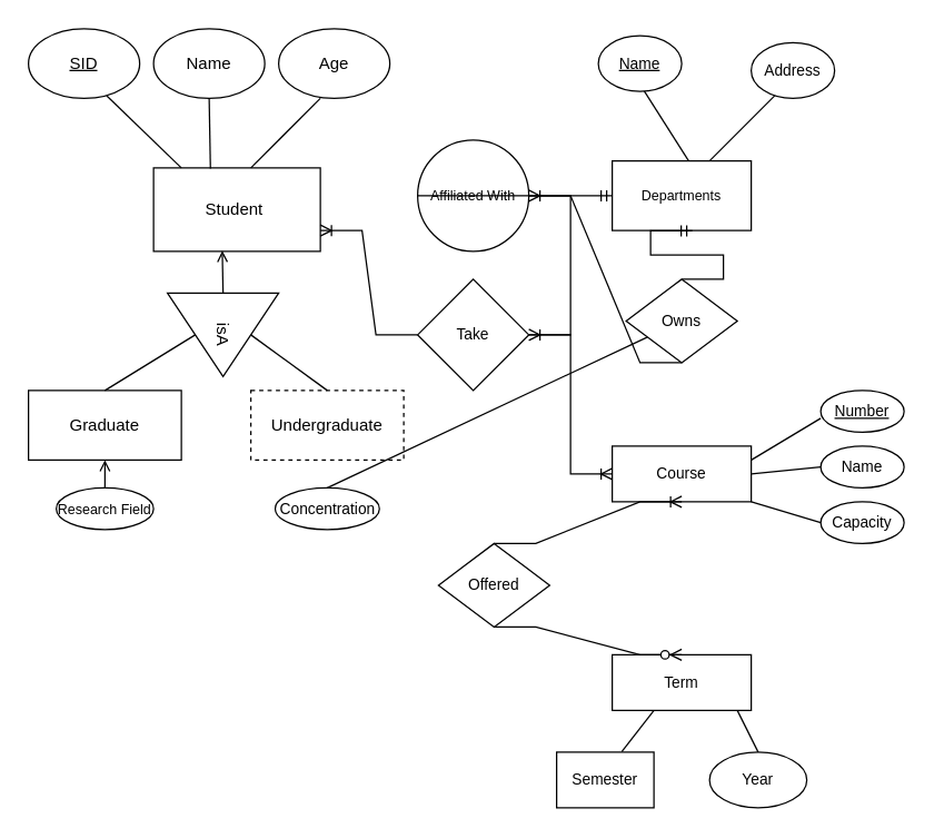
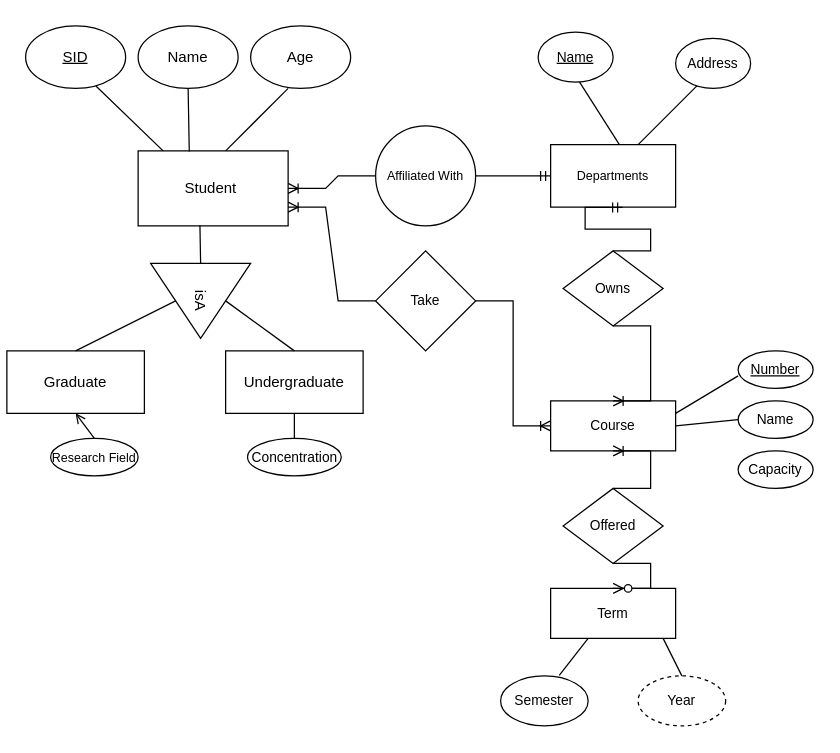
  <mxCell id="0" />
  <mxCell id="1" parent="0" />
  <mxCell id="2" value="Student&amp;nbsp;" style="rounded=0;whiteSpace=wrap;html=1;" vertex="1" parent="1"><mxGeometry x="110" y="120" width="120" height="60" as="geometry" /></mxCell>
  <mxCell id="3" value="&lt;u&gt;SID&lt;/u&gt;" style="ellipse;whiteSpace=wrap;html=1;" vertex="1" parent="1"><mxGeometry x="20" y="20" width="80" height="50" as="geometry" /></mxCell>
  <mxCell id="4" value="Name" style="ellipse;whiteSpace=wrap;html=1;" vertex="1" parent="1"><mxGeometry x="110" y="20" width="80" height="50" as="geometry" /></mxCell>
  <mxCell id="5" value="Age" style="ellipse;whiteSpace=wrap;html=1;" vertex="1" parent="1"><mxGeometry x="200" y="20" width="80" height="50" as="geometry" /></mxCell>
  <mxCell id="6" value="" style="endArrow=none;html=1;rounded=0;" edge="1" parent="1"><mxGeometry width="50" height="50" relative="1" as="geometry"><mxPoint x="180" y="120" as="sourcePoint" /><mxPoint x="230" y="70" as="targetPoint" /></mxGeometry></mxCell>
  <mxCell id="7" value="" style="endArrow=none;html=1;rounded=0;entryX=0.5;entryY=1;entryDx=0;entryDy=0;exitX=0.341;exitY=0.007;exitDx=0;exitDy=0;exitPerimeter=0;" edge="1" parent="1" source="2" target="4"><mxGeometry width="50" height="50" relative="1" as="geometry"><mxPoint x="115" y="120" as="sourcePoint" /><mxPoint x="165" y="70" as="targetPoint" /></mxGeometry></mxCell>
  <mxCell id="8" value="" style="endArrow=none;html=1;rounded=0;entryX=0.703;entryY=0.963;entryDx=0;entryDy=0;entryPerimeter=0;" edge="1" parent="1" target="3"><mxGeometry width="50" height="50" relative="1" as="geometry"><mxPoint x="130" y="120" as="sourcePoint" /><mxPoint x="80" y="70" as="targetPoint" /></mxGeometry></mxCell>
  <mxCell id="9" value="isA" style="triangle;whiteSpace=wrap;html=1;rotation=90;" vertex="1" parent="1"><mxGeometry x="130" y="200" width="60" height="80" as="geometry" /></mxCell>
- <mxCell id="10" value="" style="endArrow=open;html=1;rounded=0;exitX=0;exitY=0.5;exitDx=0;exitDy=0;entryX=0.412;entryY=0.993;entryDx=0;entryDy=0;entryPerimeter=0;" edge="1" parent="1" source="9" target="2"><mxGeometry width="50" height="50" relative="1" as="geometry"><mxPoint x="125" y="230" as="sourcePoint" /><mxPoint x="175" y="180" as="targetPoint" /></mxGeometry></mxCell>
- <mxCell id="11" value="Graduate" style="rounded=0;whiteSpace=wrap;html=1;" vertex="1" parent="1"><mxGeometry x="20" y="280" width="110" height="50" as="geometry" /></mxCell>
- <mxCell id="12" value="Undergraduate" style="rounded=0;whiteSpace=wrap;html=1;dashed=1;" vertex="1" parent="1"><mxGeometry x="180" y="280" width="110" height="50" as="geometry" /></mxCell>
+ <mxCell id="10" value="" style="endArrow=none;html=1;rounded=0;exitX=0;exitY=0.5;exitDx=0;exitDy=0;entryX=0.412;entryY=0.993;entryDx=0;entryDy=0;entryPerimeter=0;" edge="1" parent="1" source="9" target="2"><mxGeometry width="50" height="50" relative="1" as="geometry"><mxPoint x="125" y="230" as="sourcePoint" /><mxPoint x="175" y="180" as="targetPoint" /></mxGeometry></mxCell>
+ <mxCell id="11" value="Graduate" style="rounded=0;whiteSpace=wrap;html=1;" vertex="1" parent="1"><mxGeometry x="5" y="280" width="110" height="50" as="geometry" /></mxCell>
+ <mxCell id="12" value="Undergraduate" style="rounded=0;whiteSpace=wrap;html=1;" vertex="1" parent="1"><mxGeometry x="180" y="280" width="110" height="50" as="geometry" /></mxCell>
  <mxCell id="13" value="&lt;font style=&quot;font-size: 10px&quot;&gt;Research Field&lt;/font&gt;" style="ellipse;whiteSpace=wrap;html=1;" vertex="1" parent="1"><mxGeometry x="40" y="350" width="70" height="30" as="geometry" /></mxCell>
  <mxCell id="14" value="&lt;font style=&quot;font-size: 11px&quot;&gt;Concentration&lt;/font&gt;" style="ellipse;whiteSpace=wrap;html=1;" vertex="1" parent="1"><mxGeometry x="197.5" y="350" width="75" height="30" as="geometry" /></mxCell>
  <mxCell id="15" value="" style="endArrow=open;html=1;rounded=0;fontSize=10;entryX=0.5;entryY=1;entryDx=0;entryDy=0;exitX=0.5;exitY=0;exitDx=0;exitDy=0;" edge="1" parent="1" source="13" target="11"><mxGeometry width="50" height="50" relative="1" as="geometry"><mxPoint x="50" y="360" as="sourcePoint" /><mxPoint x="100" y="310" as="targetPoint" /></mxGeometry></mxCell>
- <mxCell id="16" value="" style="endArrow=none;html=1;rounded=0;fontSize=10;exitX=0.5;exitY=0;exitDx=0;exitDy=0;" edge="1" parent="1" source="14" target="23"><mxGeometry width="50" height="50" relative="1" as="geometry"><mxPoint x="190" y="380" as="sourcePoint" /><mxPoint x="240" y="330" as="targetPoint" /></mxGeometry></mxCell>
+ <mxCell id="16" value="" style="endArrow=none;html=1;rounded=0;fontSize=10;exitX=0.5;exitY=0;exitDx=0;exitDy=0;entryX=0.5;entryY=1;entryDx=0;entryDy=0;" edge="1" parent="1" source="14" target="12"><mxGeometry width="50" height="50" relative="1" as="geometry"><mxPoint x="190" y="380" as="sourcePoint" /><mxPoint x="240" y="330" as="targetPoint" /></mxGeometry></mxCell>
  <mxCell id="17" value="Affiliated With" style="ellipse;whiteSpace=wrap;html=1;fontSize=10;" vertex="1" parent="1"><mxGeometry x="300" y="100" width="80" height="80" as="geometry" /></mxCell>
  <mxCell id="18" value="Departments" style="rounded=0;whiteSpace=wrap;html=1;fontSize=10;" vertex="1" parent="1"><mxGeometry x="440" y="115" width="100" height="50" as="geometry" /></mxCell>
  <mxCell id="19" value="" style="endArrow=none;html=1;rounded=0;fontSize=10;" edge="1" parent="1"><mxGeometry width="50" height="50" relative="1" as="geometry"><mxPoint x="510" y="115" as="sourcePoint" /><mxPoint x="560" y="65" as="targetPoint" /></mxGeometry></mxCell>
  <mxCell id="20" value="&lt;font style=&quot;font-size: 11px&quot;&gt;Address&lt;/font&gt;" style="ellipse;whiteSpace=wrap;html=1;fontSize=10;" vertex="1" parent="1"><mxGeometry x="540" y="30" width="60" height="40" as="geometry" /></mxCell>
  <mxCell id="21" value="" style="endArrow=none;html=1;rounded=0;fontSize=10;" edge="1" parent="1"><mxGeometry width="50" height="50" relative="1" as="geometry"><mxPoint x="495" y="115" as="sourcePoint" /><mxPoint x="460" y="60" as="targetPoint" /></mxGeometry></mxCell>
  <mxCell id="22" value="&lt;span style=&quot;font-size: 11px&quot;&gt;&lt;u&gt;Name&lt;/u&gt;&lt;/span&gt;" style="ellipse;whiteSpace=wrap;html=1;fontSize=10;" vertex="1" parent="1"><mxGeometry x="430" y="25" width="60" height="40" as="geometry" /></mxCell>
  <mxCell id="23" value="Owns" style="rhombus;whiteSpace=wrap;html=1;fontSize=11;" vertex="1" parent="1"><mxGeometry x="450" y="200" width="80" height="60" as="geometry" /></mxCell>
  <mxCell id="24" value="Course" style="whiteSpace=wrap;html=1;fontSize=11;" vertex="1" parent="1"><mxGeometry x="440" y="320" width="100" height="40" as="geometry" /></mxCell>
- <mxCell id="25" value="Offered" style="rhombus;whiteSpace=wrap;html=1;fontSize=11;" vertex="1" parent="1"><mxGeometry x="315" y="390" width="80" height="60" as="geometry" /></mxCell>
+ <mxCell id="25" value="Offered" style="rhombus;whiteSpace=wrap;html=1;fontSize=11;" vertex="1" parent="1"><mxGeometry x="450" y="390" width="80" height="60" as="geometry" /></mxCell>
  <mxCell id="26" value="Term" style="rounded=0;whiteSpace=wrap;html=1;fontSize=11;" vertex="1" parent="1"><mxGeometry x="440" y="470" width="100" height="40" as="geometry" /></mxCell>
- <mxCell id="27" value="Semester" style="whiteSpace=wrap;html=1;fontSize=11;rounded=0;" vertex="1" parent="1"><mxGeometry x="400" y="540" width="70" height="40" as="geometry" /></mxCell>
- <mxCell id="28" value="Year" style="ellipse;whiteSpace=wrap;html=1;fontSize=11;" vertex="1" parent="1"><mxGeometry x="510" y="540" width="70" height="40" as="geometry" /></mxCell>
+ <mxCell id="27" value="Semester" style="ellipse;whiteSpace=wrap;html=1;fontSize=11;" vertex="1" parent="1"><mxGeometry x="400" y="540" width="70" height="40" as="geometry" /></mxCell>
+ <mxCell id="28" value="Year" style="ellipse;whiteSpace=wrap;html=1;fontSize=11;dashed=1;" vertex="1" parent="1"><mxGeometry x="510" y="540" width="70" height="40" as="geometry" /></mxCell>
  <mxCell id="29" value="" style="endArrow=none;html=1;rounded=0;fontSize=11;exitX=0.5;exitY=0;exitDx=0;exitDy=0;" edge="1" parent="1" source="12"><mxGeometry width="50" height="50" relative="1" as="geometry"><mxPoint x="180" y="270" as="sourcePoint" /><mxPoint x="180" y="240" as="targetPoint" /></mxGeometry></mxCell>
  <mxCell id="30" value="" style="endArrow=none;html=1;rounded=0;fontSize=11;exitX=0.5;exitY=0;exitDx=0;exitDy=0;" edge="1" parent="1" source="11"><mxGeometry width="50" height="50" relative="1" as="geometry"><mxPoint x="90" y="280" as="sourcePoint" /><mxPoint x="140" y="240" as="targetPoint" /></mxGeometry></mxCell>
  <mxCell id="31" value="&lt;u&gt;Number&lt;/u&gt;" style="ellipse;whiteSpace=wrap;html=1;fontSize=11;" vertex="1" parent="1"><mxGeometry x="590" y="280" width="60" height="30" as="geometry" /></mxCell>
  <mxCell id="32" value="Capacity" style="ellipse;whiteSpace=wrap;html=1;fontSize=11;" vertex="1" parent="1"><mxGeometry x="590" y="360" width="60" height="30" as="geometry" /></mxCell>
  <mxCell id="33" value="Name" style="ellipse;whiteSpace=wrap;html=1;fontSize=11;" vertex="1" parent="1"><mxGeometry x="590" y="320" width="60" height="30" as="geometry" /></mxCell>
- <mxCell id="34" value="" style="edgeStyle=entityRelationEdgeStyle;fontSize=12;html=1;endArrow=ERoneToMany;rounded=0;exitX=0;exitY=0.5;exitDx=0;exitDy=0;" edge="1" parent="1" source="17" target="45"><mxGeometry width="100" height="100" relative="1" as="geometry"><mxPoint x="330" y="220" as="sourcePoint" /><mxPoint x="240" y="140" as="targetPoint" /></mxGeometry></mxCell>
+ <mxCell id="34" value="" style="edgeStyle=entityRelationEdgeStyle;fontSize=12;html=1;endArrow=ERoneToMany;rounded=0;exitX=0;exitY=0.5;exitDx=0;exitDy=0;" edge="1" parent="1" source="17" target="2"><mxGeometry width="100" height="100" relative="1" as="geometry"><mxPoint x="330" y="220" as="sourcePoint" /><mxPoint x="240" y="140" as="targetPoint" /></mxGeometry></mxCell>
  <mxCell id="35" value="" style="edgeStyle=entityRelationEdgeStyle;fontSize=12;html=1;endArrow=ERmandOne;rounded=0;exitX=1;exitY=0.5;exitDx=0;exitDy=0;entryX=0;entryY=0.5;entryDx=0;entryDy=0;" edge="1" parent="1" source="17" target="18"><mxGeometry width="100" height="100" relative="1" as="geometry"><mxPoint x="330" y="220" as="sourcePoint" /><mxPoint x="430" y="140" as="targetPoint" /></mxGeometry></mxCell>
  <mxCell id="36" value="" style="edgeStyle=entityRelationEdgeStyle;fontSize=12;html=1;endArrow=ERmandOne;rounded=0;entryX=0.576;entryY=1.004;entryDx=0;entryDy=0;entryPerimeter=0;exitX=0.5;exitY=0;exitDx=0;exitDy=0;" edge="1" parent="1" source="23" target="18"><mxGeometry width="100" height="100" relative="1" as="geometry"><mxPoint x="330" y="220" as="sourcePoint" /><mxPoint x="430" y="120" as="targetPoint" /></mxGeometry></mxCell>
- <mxCell id="37" value="" style="edgeStyle=entityRelationEdgeStyle;fontSize=12;html=1;endArrow=ERoneToMany;rounded=0;exitX=0.5;exitY=1;exitDx=0;exitDy=0;" edge="1" parent="1" source="23" target="17"><mxGeometry width="100" height="100" relative="1" as="geometry"><mxPoint x="330" y="380" as="sourcePoint" /><mxPoint x="430" y="280" as="targetPoint" /></mxGeometry></mxCell>
+ <mxCell id="37" value="" style="edgeStyle=entityRelationEdgeStyle;fontSize=12;html=1;endArrow=ERoneToMany;rounded=0;entryX=0.5;entryY=0;entryDx=0;entryDy=0;exitX=0.5;exitY=1;exitDx=0;exitDy=0;" edge="1" parent="1" source="23" target="24"><mxGeometry width="100" height="100" relative="1" as="geometry"><mxPoint x="330" y="380" as="sourcePoint" /><mxPoint x="430" y="280" as="targetPoint" /></mxGeometry></mxCell>
  <mxCell id="38" value="" style="edgeStyle=entityRelationEdgeStyle;fontSize=12;html=1;endArrow=ERoneToMany;rounded=0;entryX=0.5;entryY=1;entryDx=0;entryDy=0;exitX=0.5;exitY=0;exitDx=0;exitDy=0;" edge="1" parent="1" source="25" target="24"><mxGeometry width="100" height="100" relative="1" as="geometry"><mxPoint x="490" y="370" as="sourcePoint" /><mxPoint x="430" y="200" as="targetPoint" /></mxGeometry></mxCell>
  <mxCell id="39" value="" style="edgeStyle=entityRelationEdgeStyle;fontSize=12;html=1;endArrow=ERzeroToMany;endFill=1;rounded=0;entryX=0.5;entryY=0;entryDx=0;entryDy=0;exitX=0.5;exitY=1;exitDx=0;exitDy=0;" edge="1" parent="1" source="25" target="26"><mxGeometry width="100" height="100" relative="1" as="geometry"><mxPoint x="330" y="540" as="sourcePoint" /><mxPoint x="430" y="440" as="targetPoint" /></mxGeometry></mxCell>
  <mxCell id="40" value="" style="endArrow=none;html=1;rounded=0;fontSize=11;exitX=0.67;exitY=-0.01;exitDx=0;exitDy=0;exitPerimeter=0;" edge="1" parent="1" source="27"><mxGeometry width="50" height="50" relative="1" as="geometry"><mxPoint x="420" y="560" as="sourcePoint" /><mxPoint x="470" y="510" as="targetPoint" /></mxGeometry></mxCell>
  <mxCell id="41" value="" style="endArrow=none;html=1;rounded=0;fontSize=11;exitX=0.5;exitY=0;exitDx=0;exitDy=0;" edge="1" parent="1" source="28"><mxGeometry width="50" height="50" relative="1" as="geometry"><mxPoint x="480" y="560" as="sourcePoint" /><mxPoint x="530" y="510" as="targetPoint" /></mxGeometry></mxCell>
  <mxCell id="42" value="" style="endArrow=none;html=1;rounded=0;fontSize=11;exitX=1;exitY=0.25;exitDx=0;exitDy=0;" edge="1" parent="1" source="24"><mxGeometry width="50" height="50" relative="1" as="geometry"><mxPoint x="540" y="340" as="sourcePoint" /><mxPoint x="590" y="300" as="targetPoint" /></mxGeometry></mxCell>
  <mxCell id="43" value="" style="endArrow=none;html=1;rounded=0;fontSize=11;exitX=1;exitY=0.5;exitDx=0;exitDy=0;entryX=0;entryY=0.5;entryDx=0;entryDy=0;" edge="1" parent="1" source="24" target="33"><mxGeometry width="50" height="50" relative="1" as="geometry"><mxPoint x="545" y="380" as="sourcePoint" /><mxPoint x="595" y="330" as="targetPoint" /></mxGeometry></mxCell>
- <mxCell id="44" value="" style="endArrow=none;html=1;rounded=0;fontSize=11;entryX=0;entryY=0.5;entryDx=0;entryDy=0;exitX=1;exitY=1;exitDx=0;exitDy=0;" edge="1" parent="1" source="24" target="32"><mxGeometry width="50" height="50" relative="1" as="geometry"><mxPoint x="350" y="430" as="sourcePoint" /><mxPoint x="400" y="380" as="targetPoint" /></mxGeometry></mxCell>
  <mxCell id="45" value="Take" style="rhombus;whiteSpace=wrap;html=1;fontSize=11;" vertex="1" parent="1"><mxGeometry x="300" y="200" width="80" height="80" as="geometry" /></mxCell>
  <mxCell id="46" value="" style="edgeStyle=entityRelationEdgeStyle;fontSize=12;html=1;endArrow=ERoneToMany;rounded=0;entryX=1;entryY=0.75;entryDx=0;entryDy=0;exitX=0;exitY=0.5;exitDx=0;exitDy=0;" edge="1" parent="1" source="45" target="2"><mxGeometry width="100" height="100" relative="1" as="geometry"><mxPoint x="330" y="300" as="sourcePoint" /><mxPoint x="430" y="200" as="targetPoint" /></mxGeometry></mxCell>
  <mxCell id="47" value="" style="edgeStyle=entityRelationEdgeStyle;fontSize=12;html=1;endArrow=ERoneToMany;rounded=0;entryX=0;entryY=0.5;entryDx=0;entryDy=0;exitX=1;exitY=0.5;exitDx=0;exitDy=0;" edge="1" parent="1" source="45" target="24"><mxGeometry width="100" height="100" relative="1" as="geometry"><mxPoint x="330" y="300" as="sourcePoint" /><mxPoint x="430" y="200" as="targetPoint" /></mxGeometry></mxCell>
